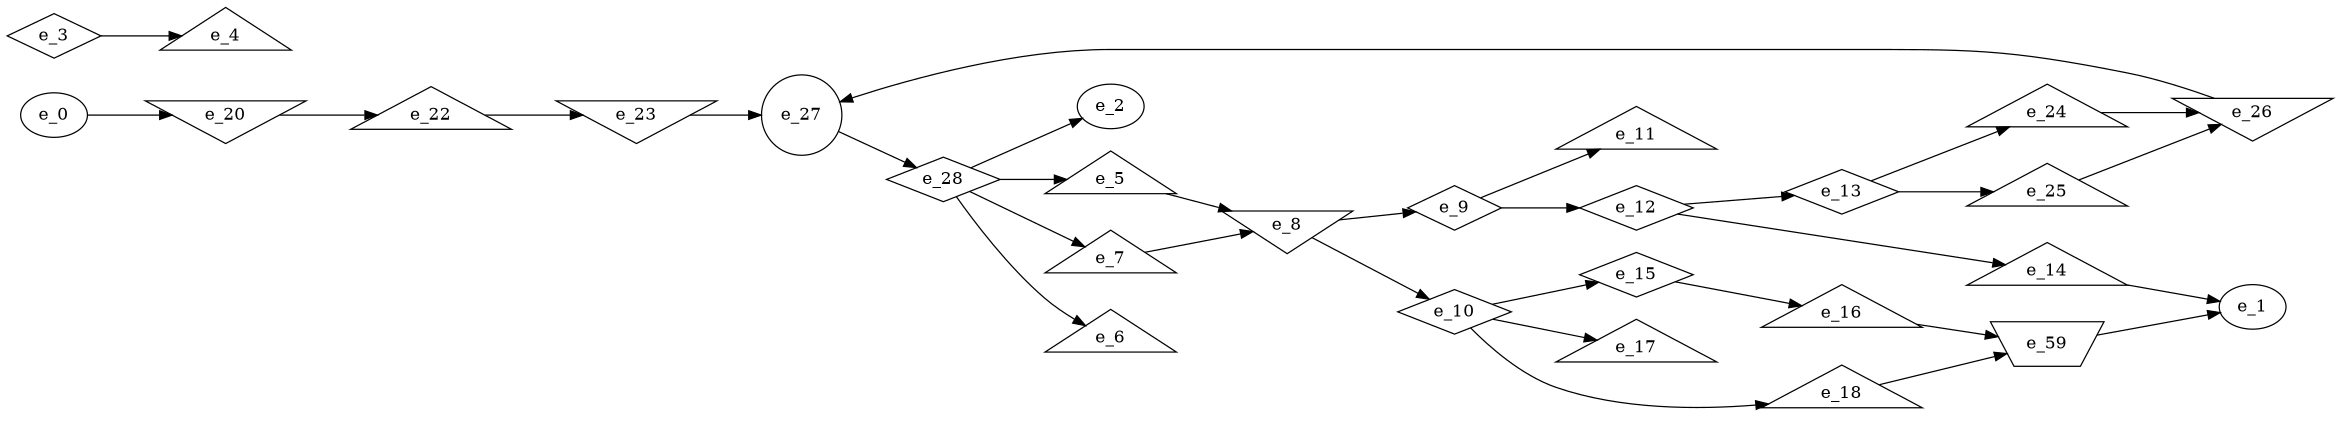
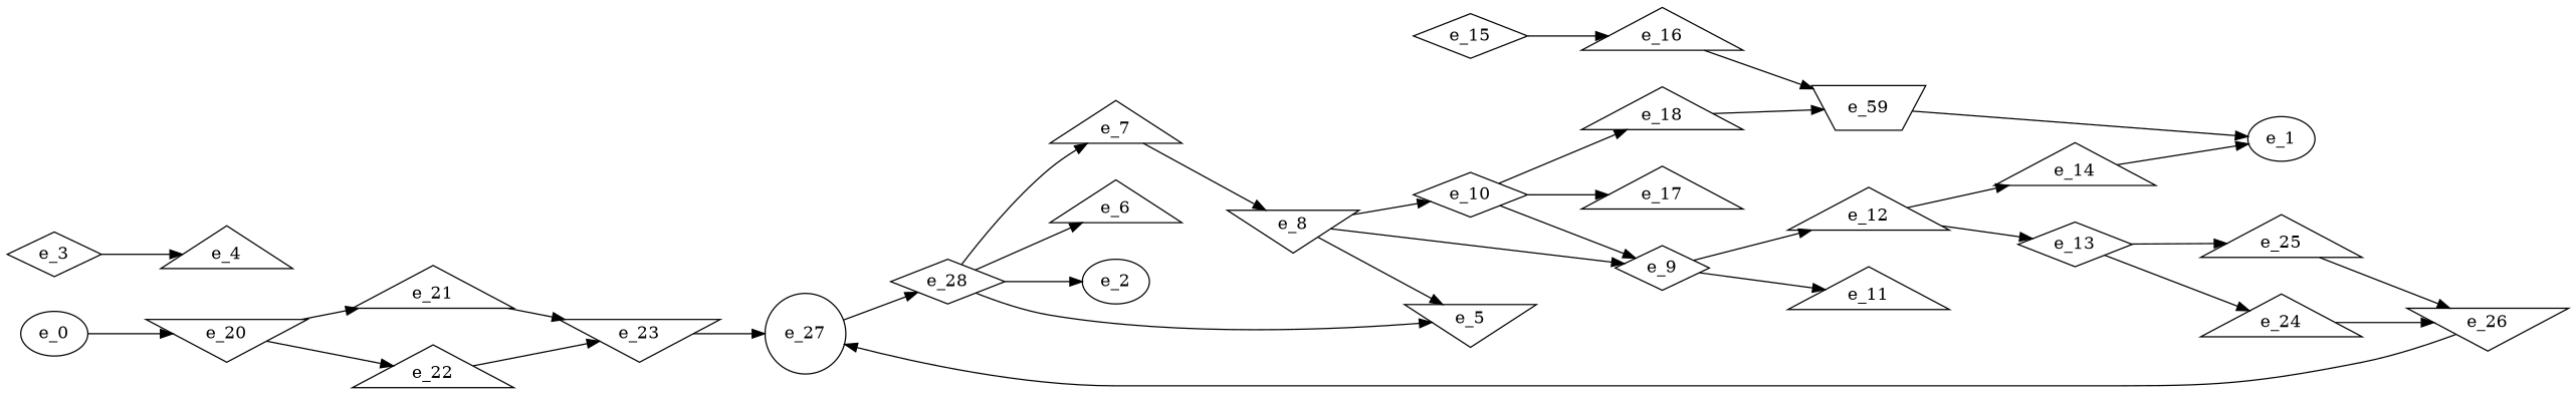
  digraph {
    rankdir=LR
    node [shape=triangle]
    e_20 [shape=invtriangle]
+   e_21
    e_22
    e_0 [shape=""]
    e_2 [shape=ellipse]
    e_3 [shape=diamond]
    e_4
    e_8 [shape=invtriangle]
-   e_5
+   e_5 [shape=invtriangle]
    e_9 [shape=diamond]
    e_10 [shape=diamond]
    e_7
    e_11
-   e_12 [shape=diamond]
+   e_12
    e_15 [shape=diamond]
    e_17
    e_18
    e_13 [shape=diamond]
    e_14
    e_16
    n21 [label=e_59 shape=invtrapezium]
    e_24
    e_25
    e_1 [shape=""]
    e_26 [shape=invtriangle]
    e_23 [shape=invtriangle]
    e_27 [shape=circle]
    e_28 [shape=diamond]
    e_6
+   e_20 -> e_21
    e_20 -> e_22
+   e_21 -> e_23
    e_22 -> e_23
    e_0 -> e_20
    e_3 -> e_4
    e_8 -> e_9
    e_8 -> e_10
-   e_5 -> e_8
+   e_8 -> e_5
    e_9 -> e_11
    e_9 -> e_12
-   e_10 -> e_15
+   e_10 -> e_9
    e_10 -> e_17
    e_10 -> e_18
    e_7 -> e_8
    e_12 -> e_13
    e_12 -> e_14
    e_15 -> e_16
    e_18 -> n21
    e_13 -> e_24
    e_13 -> e_25
    e_14 -> e_1
    e_16 -> n21
    n21 -> e_1
    e_24 -> e_26
    e_25 -> e_26
    e_26 -> e_27
    e_23 -> e_27
    e_27 -> e_28
    e_28 -> e_2
    e_28 -> e_5
    e_28 -> e_7
    e_28 -> e_6
  }
